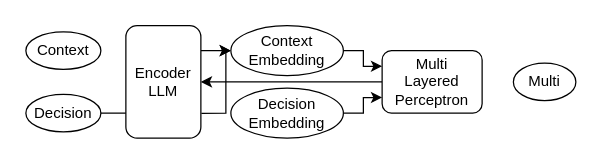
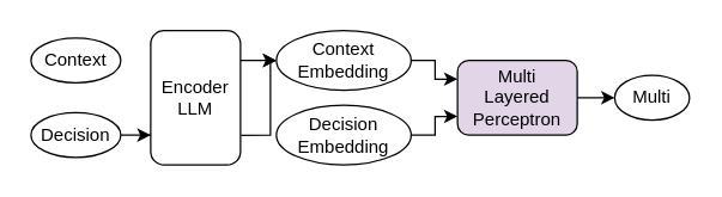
  <mxCell id="0" />
  <mxCell id="1" parent="0" />
  <mxCell id="2" value="Context" style="ellipse;whiteSpace=wrap;html=1;" vertex="1" parent="1"><mxGeometry x="20" y="25" width="60" height="30" as="geometry" /></mxCell>
  <mxCell id="3" value="Decision" style="ellipse;whiteSpace=wrap;html=1;" vertex="1" parent="1"><mxGeometry x="20" y="75" width="60" height="30" as="geometry" /></mxCell>
  <mxCell id="4" style="edgeStyle=orthogonalEdgeStyle;rounded=0;orthogonalLoop=1;jettySize=auto;html=1;exitX=1.007;exitY=0.779;exitDx=0;exitDy=0;exitPerimeter=0;" edge="1" parent="1" source="6" target="8"><mxGeometry relative="1" as="geometry" /></mxCell>
  <mxCell id="5" style="edgeStyle=orthogonalEdgeStyle;rounded=0;orthogonalLoop=1;jettySize=auto;html=1;entryX=0;entryY=0.5;entryDx=0;entryDy=0;" edge="1" parent="1" target="8"><mxGeometry relative="1" as="geometry"><mxPoint x="160" y="40" as="sourcePoint" /></mxGeometry></mxCell>
  <mxCell id="6" value="Encoder&lt;div&gt;LLM&lt;/div&gt;" style="rounded=1;whiteSpace=wrap;html=1;" vertex="1" parent="1"><mxGeometry x="100" y="20" width="60" height="90" as="geometry" /></mxCell>
  <mxCell id="7" style="edgeStyle=orthogonalEdgeStyle;rounded=0;orthogonalLoop=1;jettySize=auto;html=1;entryX=0;entryY=0.25;entryDx=0;entryDy=0;" edge="1" parent="1" source="8" target="12"><mxGeometry relative="1" as="geometry"><Array as="points"><mxPoint x="290" y="40" /><mxPoint x="290" y="53" /></Array></mxGeometry></mxCell>
  <mxCell id="8" value="Context&lt;div&gt;Embedding&lt;/div&gt;" style="ellipse;whiteSpace=wrap;html=1;" vertex="1" parent="1"><mxGeometry x="184" y="20" width="90" height="40" as="geometry" /></mxCell>
  <mxCell id="9" style="edgeStyle=orthogonalEdgeStyle;rounded=0;orthogonalLoop=1;jettySize=auto;html=1;entryX=0;entryY=0.75;entryDx=0;entryDy=0;" edge="1" parent="1" source="10" target="12"><mxGeometry relative="1" as="geometry"><Array as="points"><mxPoint x="290" y="90" /><mxPoint x="290" y="78" /></Array></mxGeometry></mxCell>
  <mxCell id="10" value="&lt;div&gt;Decision&lt;/div&gt;&lt;div&gt;Embedding&lt;/div&gt;" style="ellipse;whiteSpace=wrap;html=1;" vertex="1" parent="1"><mxGeometry x="184" y="70" width="90" height="40" as="geometry" /></mxCell>
- <mxCell id="11" value="" style="edgeStyle=orthogonalEdgeStyle;rounded=0;orthogonalLoop=1;jettySize=auto;html=1;" edge="1" parent="1" source="12" target="6"><mxGeometry relative="1" as="geometry" /></mxCell>
- <mxCell id="12" value="Multi&lt;div&gt;Layered&lt;/div&gt;&lt;div&gt;Perceptron&lt;/div&gt;" style="rounded=1;whiteSpace=wrap;html=1;" vertex="1" parent="1"><mxGeometry x="305" y="40" width="80" height="50" as="geometry" /></mxCell>
+ <mxCell id="11" value="" style="edgeStyle=orthogonalEdgeStyle;rounded=0;orthogonalLoop=1;jettySize=auto;html=1;" edge="1" parent="1" source="12" target="13"><mxGeometry relative="1" as="geometry" /></mxCell>
+ <mxCell id="12" value="Multi&lt;div&gt;Layered&lt;/div&gt;&lt;div&gt;Perceptron&lt;/div&gt;" style="rounded=1;whiteSpace=wrap;html=1;fillColor=#e1d5e7;" vertex="1" parent="1"><mxGeometry x="305" y="40" width="80" height="50" as="geometry" /></mxCell>
  <mxCell id="13" value="Multi" style="ellipse;whiteSpace=wrap;html=1;" vertex="1" parent="1"><mxGeometry x="410" y="50" width="50" height="30" as="geometry" /></mxCell>
- <mxCell id="14" style="edgeStyle=orthogonalEdgeStyle;rounded=0;orthogonalLoop=1;jettySize=auto;html=1;entryX=0;entryY=0.778;entryDx=0;entryDy=0;entryPerimeter=0;endArrow=none;" edge="1" parent="1" source="3" target="6"><mxGeometry relative="1" as="geometry" /></mxCell>
+ <mxCell id="14" style="edgeStyle=orthogonalEdgeStyle;rounded=0;orthogonalLoop=1;jettySize=auto;html=1;entryX=0;entryY=0.778;entryDx=0;entryDy=0;entryPerimeter=0;" edge="1" parent="1" source="3" target="6"><mxGeometry relative="1" as="geometry" /></mxCell>
